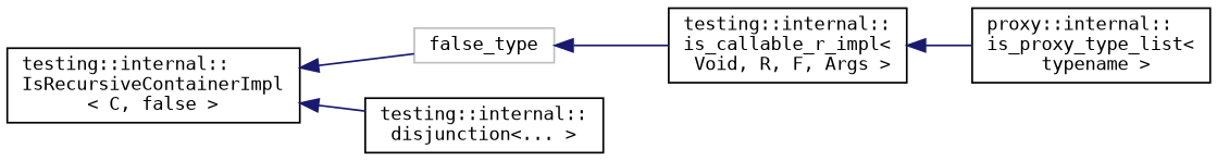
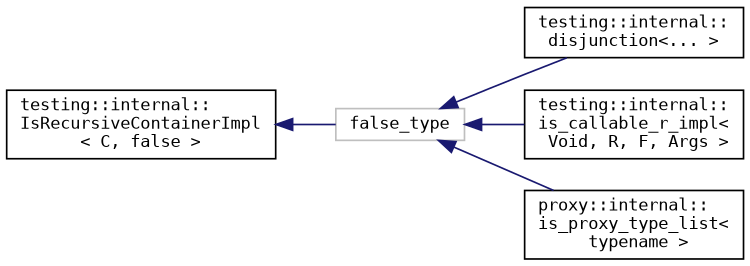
  digraph {
    fontname="DejaVu Sans Mono"
    rankdir=LR
    node [color=black fillcolor=white fontname="DejaVu Sans Mono" fontsize=10 shape=record style=filled]
    edge [color=midnightblue dir=back fontname="DejaVu Sans Mono" fontsize=10 labelfontname=Helvetica labelfontsize=10 style=solid]
    n1 [color=grey75 height=0.2 label=false_type width=0.4]
    n2 [height=0.2 label="testing::internal::\ldisjunction\<... \>" width=0.4]
    n3 [height=0.2 label="testing::internal::\lis_callable_r_impl\<\l Void, R, F, Args \>" width=0.4]
    n4 [height=0.2 label="proxy::internal::\lis_proxy_type_list\<\l typename \>" width=0.4]
    n5 [height=0.2 label="testing::internal::\lIsRecursiveContainerImpl\l\< C, false \>" width=0.4]
-   n5 -> n2
+   n1 -> n2
    n1 -> n3
-   n3 -> n4
+   n1 -> n4
    n5 -> n1
  }
